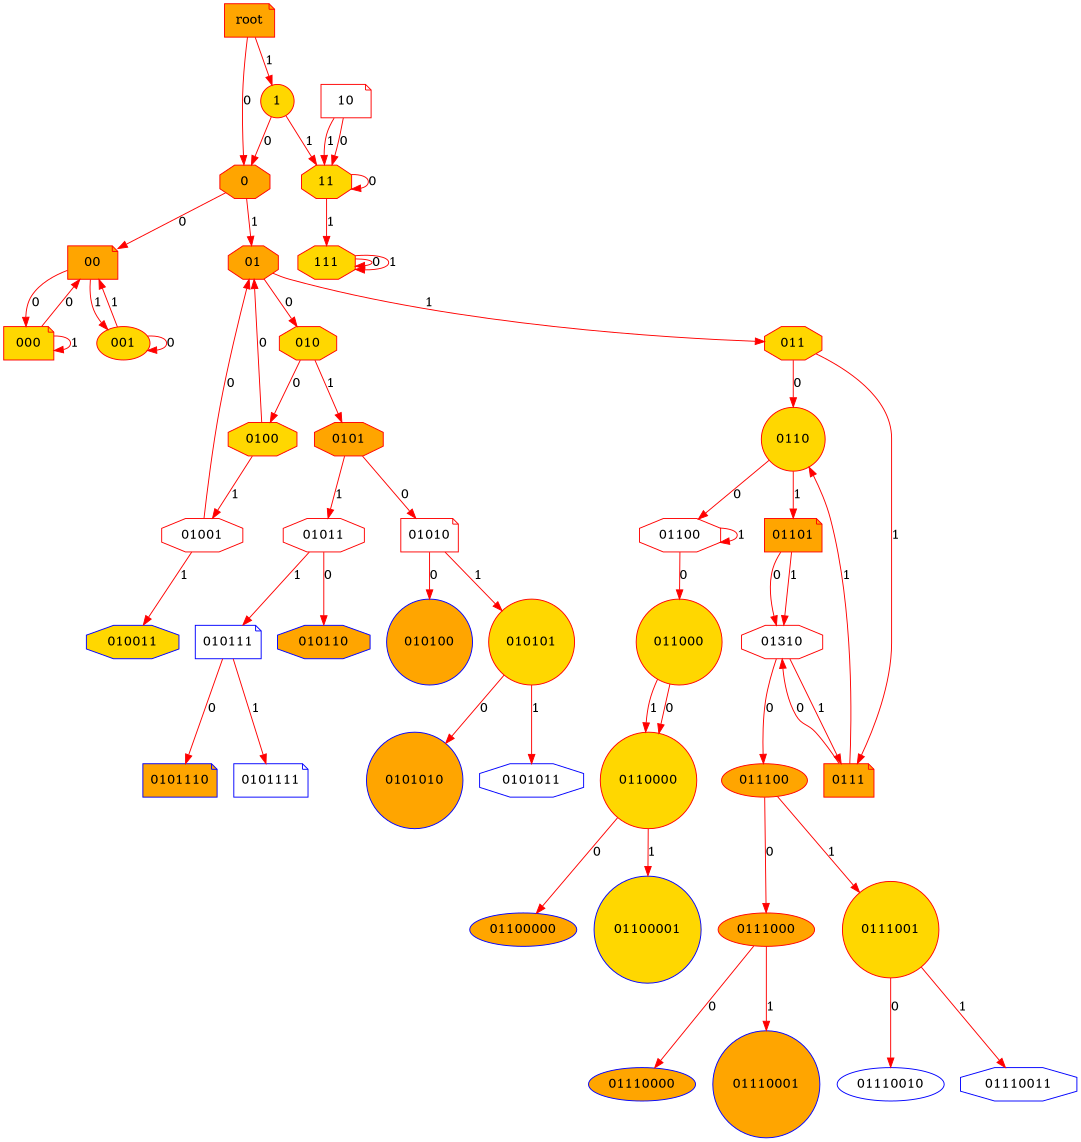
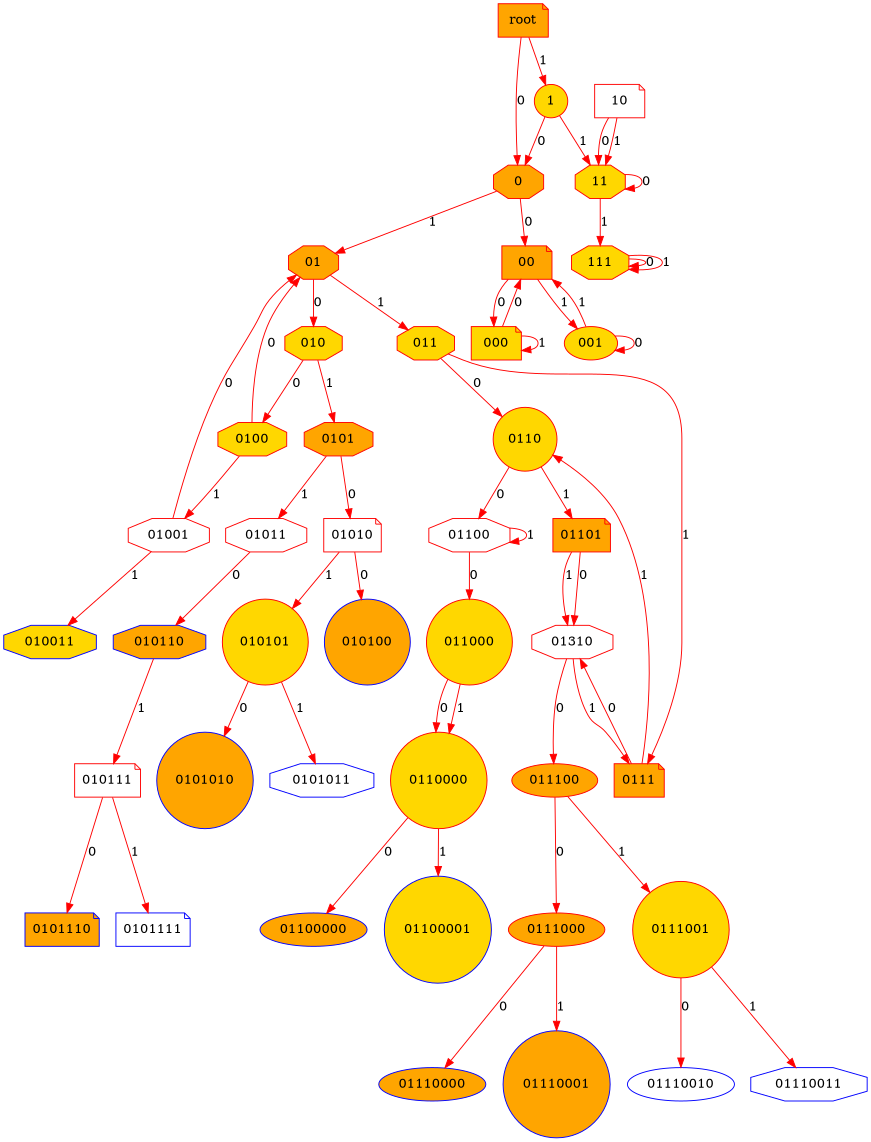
  digraph {
    node [color=red fillcolor=orange shape=octagon style=filled]
    edge [color=red]
    root [shape=note]
    0
    1 [fillcolor=gold shape=circle]
    00 [shape=note]
    01
    11 [fillcolor=gold]
    000 [fillcolor=gold shape=note]
    001 [fillcolor=gold shape=ellipse]
    010 [fillcolor=gold]
    011 [fillcolor=gold]
    10 [fillcolor=white shape=note]
    111 [fillcolor=gold]
    0100 [fillcolor=gold]
    0101
    0110 [fillcolor=gold shape=circle]
    0111 [shape=note]
    01001 [fillcolor=white]
    01010 [fillcolor=white shape=note]
    01011 [fillcolor=white]
    01100 [fillcolor=white]
    01101 [shape=note]
    n22 [fillcolor=white label=01310]
    010011 [color=blue fillcolor=gold]
    010100 [color=blue shape=circle]
    010101 [fillcolor=gold shape=circle]
    010110 [color=blue]
-   010111 [color=blue fillcolor=white shape=note]
+   010111 [fillcolor=white shape=note]
    011000 [fillcolor=gold shape=circle]
    011100 [shape=ellipse]
    0101010 [color=blue shape=circle]
    0101011 [color=blue fillcolor=white]
    0101110 [color=blue shape=note]
    0101111 [color=blue fillcolor=white shape=note]
    0110000 [fillcolor=gold shape=circle]
    0111000 [shape=ellipse]
    0111001 [fillcolor=gold shape=circle]
    01100000 [color=blue shape=ellipse]
    01100001 [color=blue fillcolor=gold shape=circle]
    01110000 [color=blue shape=ellipse]
    01110001 [color=blue shape=circle]
    01110010 [color=blue fillcolor=white shape=ellipse]
    01110011 [color=blue fillcolor=white]
    root -> 0 [label=0]
    root -> 1 [label=1]
    0 -> 00 [label=0]
    0 -> 01 [label=1]
    1 -> 0 [label=0]
    1 -> 11 [label=1]
    00 -> 000 [label=0]
    00 -> 001 [label=1]
    01 -> 010 [label=0]
    01 -> 011 [label=1]
    11 -> 11 [label=0]
    11 -> 111 [label=1]
    000 -> 00 [label=0]
    000 -> 000 [label=1]
    001 -> 00 [label=1]
    001 -> 001 [label=0]
    010 -> 0100 [label=0]
    010 -> 0101 [label=1]
    011 -> 0110 [label=0]
    011 -> 0111 [label=1]
    10 -> 11 [label=0]
    10 -> 11 [label=1]
    111 -> 111 [label=0]
    111 -> 111 [label=1]
    0100 -> 01 [label=0]
    0100 -> 01001 [label=1]
    0101 -> 01010 [label=0]
    0101 -> 01011 [label=1]
    0110 -> 01100 [label=0]
    0110 -> 01101 [label=1]
    0111 -> 0110 [label=1]
    0111 -> n22 [label=0]
    01001 -> 01 [label=0]
    01001 -> 010011 [label=1]
    01010 -> 010100 [label=0]
    01010 -> 010101 [label=1]
    01011 -> 010110 [label=0]
-   01011 -> 010111 [label=1]
+   010110 -> 010111 [label=1]
    01100 -> 01100 [label=1]
    01100 -> 011000 [label=0]
    01101 -> n22 [label=0]
    01101 -> n22 [label=1]
    n22 -> 0111 [label=1]
    n22 -> 011100 [label=0]
    010101 -> 0101010 [label=0]
    010101 -> 0101011 [label=1]
    010111 -> 0101110 [label=0]
    010111 -> 0101111 [label=1]
    011000 -> 0110000 [label=0]
    011000 -> 0110000 [label=1]
    011100 -> 0111000 [label=0]
    011100 -> 0111001 [label=1]
    0110000 -> 01100000 [label=0]
    0110000 -> 01100001 [label=1]
    0111000 -> 01110000 [label=0]
    0111000 -> 01110001 [label=1]
    0111001 -> 01110010 [label=0]
    0111001 -> 01110011 [label=1]
  }
